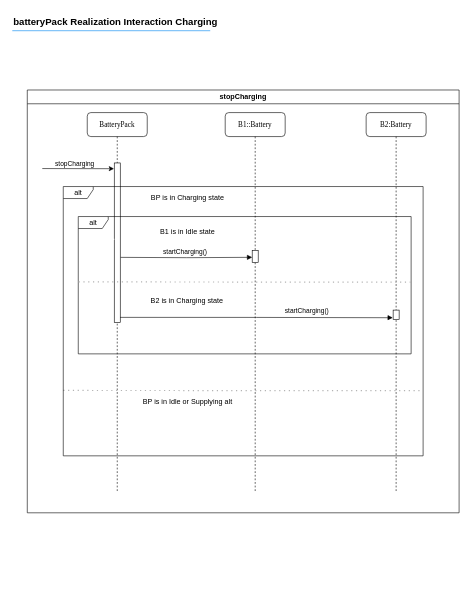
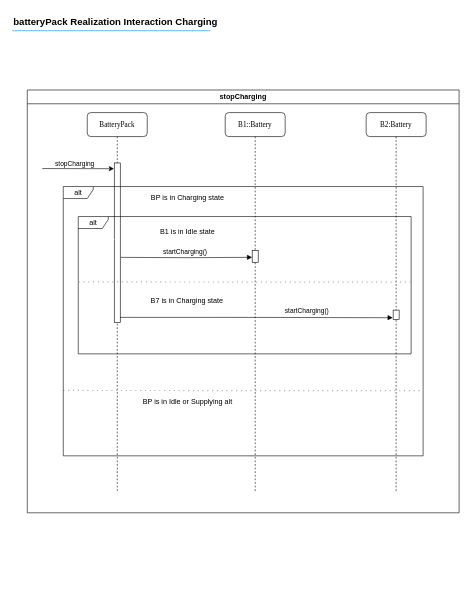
  <mxCell id="0" />
  <mxCell id="1" parent="0" />
  <mxCell id="2" value="" style="group" vertex="1" connectable="0" parent="1"><mxGeometry x="45" y="149" width="720" height="810" as="geometry" /></mxCell>
  <mxCell id="3" value="B1::Battery" style="shape=umlLifeline;perimeter=lifelinePerimeter;whiteSpace=wrap;html=1;container=1;collapsible=0;recursiveResize=0;outlineConnect=0;rounded=1;shadow=0;comic=0;labelBackgroundColor=none;strokeWidth=1;fontFamily=Verdana;fontSize=12;align=center;" vertex="1" parent="2"><mxGeometry x="330" y="37.67" width="100" height="632.33" as="geometry" /></mxCell>
  <mxCell id="4" value="" style="html=1;points=[];perimeter=orthogonalPerimeter;rounded=0;shadow=0;comic=0;labelBackgroundColor=none;strokeWidth=1;fontFamily=Verdana;fontSize=12;align=center;" vertex="1" parent="3"><mxGeometry x="45" y="230" width="10" height="20" as="geometry" /></mxCell>
  <mxCell id="5" value="BatteryPack" style="shape=umlLifeline;perimeter=lifelinePerimeter;whiteSpace=wrap;html=1;container=1;collapsible=0;recursiveResize=0;outlineConnect=0;rounded=1;shadow=0;comic=0;labelBackgroundColor=none;strokeWidth=1;fontFamily=Verdana;fontSize=12;align=center;" vertex="1" parent="2"><mxGeometry x="100" y="37.67" width="100" height="632.33" as="geometry" /></mxCell>
  <mxCell id="6" value="" style="html=1;points=[];perimeter=orthogonalPerimeter;rounded=0;shadow=0;comic=0;labelBackgroundColor=none;strokeWidth=1;fontFamily=Verdana;fontSize=12;align=center;" vertex="1" parent="5"><mxGeometry x="45" y="84" width="10" height="266" as="geometry" /></mxCell>
  <mxCell id="7" value="" style="endArrow=none;dashed=1;html=1;dashPattern=1 3;strokeWidth=2;rounded=0;strokeColor=#B3B3B3;exitX=0.001;exitY=0.476;exitDx=0;exitDy=0;exitPerimeter=0;entryX=0.998;entryY=0.758;entryDx=0;entryDy=0;entryPerimeter=0;" edge="1" parent="5" target="16"><mxGeometry width="50" height="50" relative="1" as="geometry"><mxPoint x="-40" y="463.33" as="sourcePoint" /><mxPoint x="513" y="463.33" as="targetPoint" /></mxGeometry></mxCell>
  <mxCell id="8" value="B2:Battery" style="shape=umlLifeline;perimeter=lifelinePerimeter;whiteSpace=wrap;html=1;container=1;collapsible=0;recursiveResize=0;outlineConnect=0;rounded=1;shadow=0;comic=0;labelBackgroundColor=none;strokeWidth=1;fontFamily=Verdana;fontSize=12;align=center;" vertex="1" parent="2"><mxGeometry x="565" y="37.67" width="100" height="632.33" as="geometry" /></mxCell>
  <mxCell id="9" value="stopCharging" style="swimlane;whiteSpace=wrap;html=1;startSize=23;fillColor=default;" vertex="1" parent="2"><mxGeometry width="720" height="705" as="geometry" /></mxCell>
  <mxCell id="10" style="edgeStyle=orthogonalEdgeStyle;rounded=0;orthogonalLoop=1;jettySize=auto;html=1;entryX=-0.056;entryY=0.338;entryDx=0;entryDy=0;entryPerimeter=0;endArrow=block;endFill=1;startArrow=none;startFill=0;" edge="1" parent="9"><mxGeometry relative="1" as="geometry"><mxPoint x="155.56" y="279.092" as="sourcePoint" /><Array as="points" /><mxPoint x="375.0" y="279.031" as="targetPoint" /></mxGeometry></mxCell>
  <mxCell id="11" value="startCharging()" style="edgeLabel;html=1;align=center;verticalAlign=middle;resizable=0;points=[];labelBackgroundColor=none;" vertex="1" connectable="0" parent="10"><mxGeometry x="-0.021" relative="1" as="geometry"><mxPoint y="-10" as="offset" /></mxGeometry></mxCell>
  <mxCell id="12" value="" style="endArrow=none;dashed=1;html=1;dashPattern=1 3;strokeWidth=2;rounded=0;strokeColor=#FFFFFF;exitX=-0.002;exitY=0.267;exitDx=0;exitDy=0;exitPerimeter=0;entryX=1.002;entryY=0.267;entryDx=0;entryDy=0;entryPerimeter=0;comic=0;" edge="1" parent="9"><mxGeometry width="50" height="50" relative="1" as="geometry"><mxPoint x="55.0" y="249.003" as="sourcePoint" /><mxPoint x="657.4" y="249.003" as="targetPoint" /></mxGeometry></mxCell>
  <mxCell id="13" value="BP is in Charging state" style="text;html=1;align=center;verticalAlign=middle;whiteSpace=wrap;rounded=0;fillColor=default;" vertex="1" parent="9"><mxGeometry x="185" y="165" width="165" height="30" as="geometry" /></mxCell>
  <mxCell id="14" value="" style="endArrow=classic;html=1;rounded=0;entryX=-0.044;entryY=0.036;entryDx=0;entryDy=0;entryPerimeter=0;" edge="1" parent="9" target="6"><mxGeometry width="50" height="50" relative="1" as="geometry"><mxPoint x="25" y="131" as="sourcePoint" /><mxPoint x="125" y="131" as="targetPoint" /></mxGeometry></mxCell>
  <mxCell id="15" value="stopCharging" style="edgeLabel;html=1;align=center;verticalAlign=middle;resizable=0;points=[];" vertex="1" connectable="0" parent="14"><mxGeometry x="-0.119" y="1" relative="1" as="geometry"><mxPoint y="-8" as="offset" /></mxGeometry></mxCell>
  <mxCell id="16" value="alt" style="shape=umlFrame;whiteSpace=wrap;html=1;pointerEvents=0;width=50;height=20;" vertex="1" parent="9"><mxGeometry x="60" y="161" width="600" height="449" as="geometry" /></mxCell>
  <mxCell id="17" value="alt" style="shape=umlFrame;whiteSpace=wrap;html=1;pointerEvents=0;width=50;height=20;" vertex="1" parent="9"><mxGeometry x="85" y="211" width="555" height="229" as="geometry" /></mxCell>
  <mxCell id="18" value="B1 is in Idle state" style="text;html=1;align=center;verticalAlign=middle;whiteSpace=wrap;rounded=0;fillColor=default;" vertex="1" parent="9"><mxGeometry x="185" y="221" width="165" height="30" as="geometry" /></mxCell>
  <mxCell id="19" value="" style="html=1;points=[];perimeter=orthogonalPerimeter;rounded=0;shadow=0;comic=0;labelBackgroundColor=none;strokeWidth=1;fontFamily=Verdana;fontSize=12;align=center;" vertex="1" parent="9"><mxGeometry x="610" y="367" width="10" height="16" as="geometry" /></mxCell>
  <mxCell id="20" value="" style="endArrow=none;dashed=1;html=1;dashPattern=1 3;strokeWidth=2;rounded=0;strokeColor=#B3B3B3;exitX=0.001;exitY=0.476;exitDx=0;exitDy=0;exitPerimeter=0;entryX=0.999;entryY=0.478;entryDx=0;entryDy=0;entryPerimeter=0;" edge="1" parent="9" source="17" target="17"><mxGeometry width="50" height="50" relative="1" as="geometry"><mxPoint x="225" y="491" as="sourcePoint" /><mxPoint x="475" y="321" as="targetPoint" /></mxGeometry></mxCell>
- <mxCell id="21" value="B2 is in Charging state" style="text;html=1;align=center;verticalAlign=middle;whiteSpace=wrap;rounded=0;fillColor=default;" vertex="1" parent="9"><mxGeometry x="184" y="337" width="165" height="30" as="geometry" /></mxCell>
+ <mxCell id="21" value="B7 is in Charging state" style="text;html=1;align=center;verticalAlign=middle;whiteSpace=wrap;rounded=0;fillColor=default;" vertex="1" parent="9"><mxGeometry x="184" y="337" width="165" height="30" as="geometry" /></mxCell>
  <mxCell id="22" style="edgeStyle=orthogonalEdgeStyle;rounded=0;orthogonalLoop=1;jettySize=auto;html=1;entryX=-0.058;entryY=0.794;entryDx=0;entryDy=0;entryPerimeter=0;endArrow=block;endFill=1;startArrow=none;startFill=0;exitX=0.976;exitY=0.968;exitDx=0;exitDy=0;exitPerimeter=0;" edge="1" parent="2" source="6" target="19"><mxGeometry relative="1" as="geometry"><mxPoint x="157.78" y="321.062" as="sourcePoint" /><Array as="points" /><mxPoint x="377.22" y="321.001" as="targetPoint" /></mxGeometry></mxCell>
  <mxCell id="23" value="startCharging()" style="edgeLabel;html=1;align=center;verticalAlign=middle;resizable=0;points=[];labelBackgroundColor=none;" vertex="1" connectable="0" parent="22"><mxGeometry x="-0.021" relative="1" as="geometry"><mxPoint x="88" y="-12" as="offset" /></mxGeometry></mxCell>
  <mxCell id="24" value="&lt;b&gt;batteryPack Realization Interaction Charging&lt;/b&gt;" style="text;fontSize=16;verticalAlign=middle;strokeColor=none;fillColor=none;whiteSpace=wrap;html=1;" vertex="1" parent="1"><mxGeometry x="20" y="20" width="510" height="30" as="geometry" /></mxCell>
  <mxCell id="25" value="" style="dashed=0;shape=line;strokeWidth=2;noLabel=1;strokeColor=#0C8CF2;opacity=50;" vertex="1" parent="1"><mxGeometry x="20" y="45" width="330" height="10" as="geometry" /></mxCell>
  <mxCell id="26" value="BP is in Idle or Supplying alt" style="text;html=1;align=center;verticalAlign=middle;whiteSpace=wrap;rounded=0;fillColor=default;" vertex="1" parent="1"><mxGeometry x="230" y="654" width="165" height="30" as="geometry" /></mxCell>
